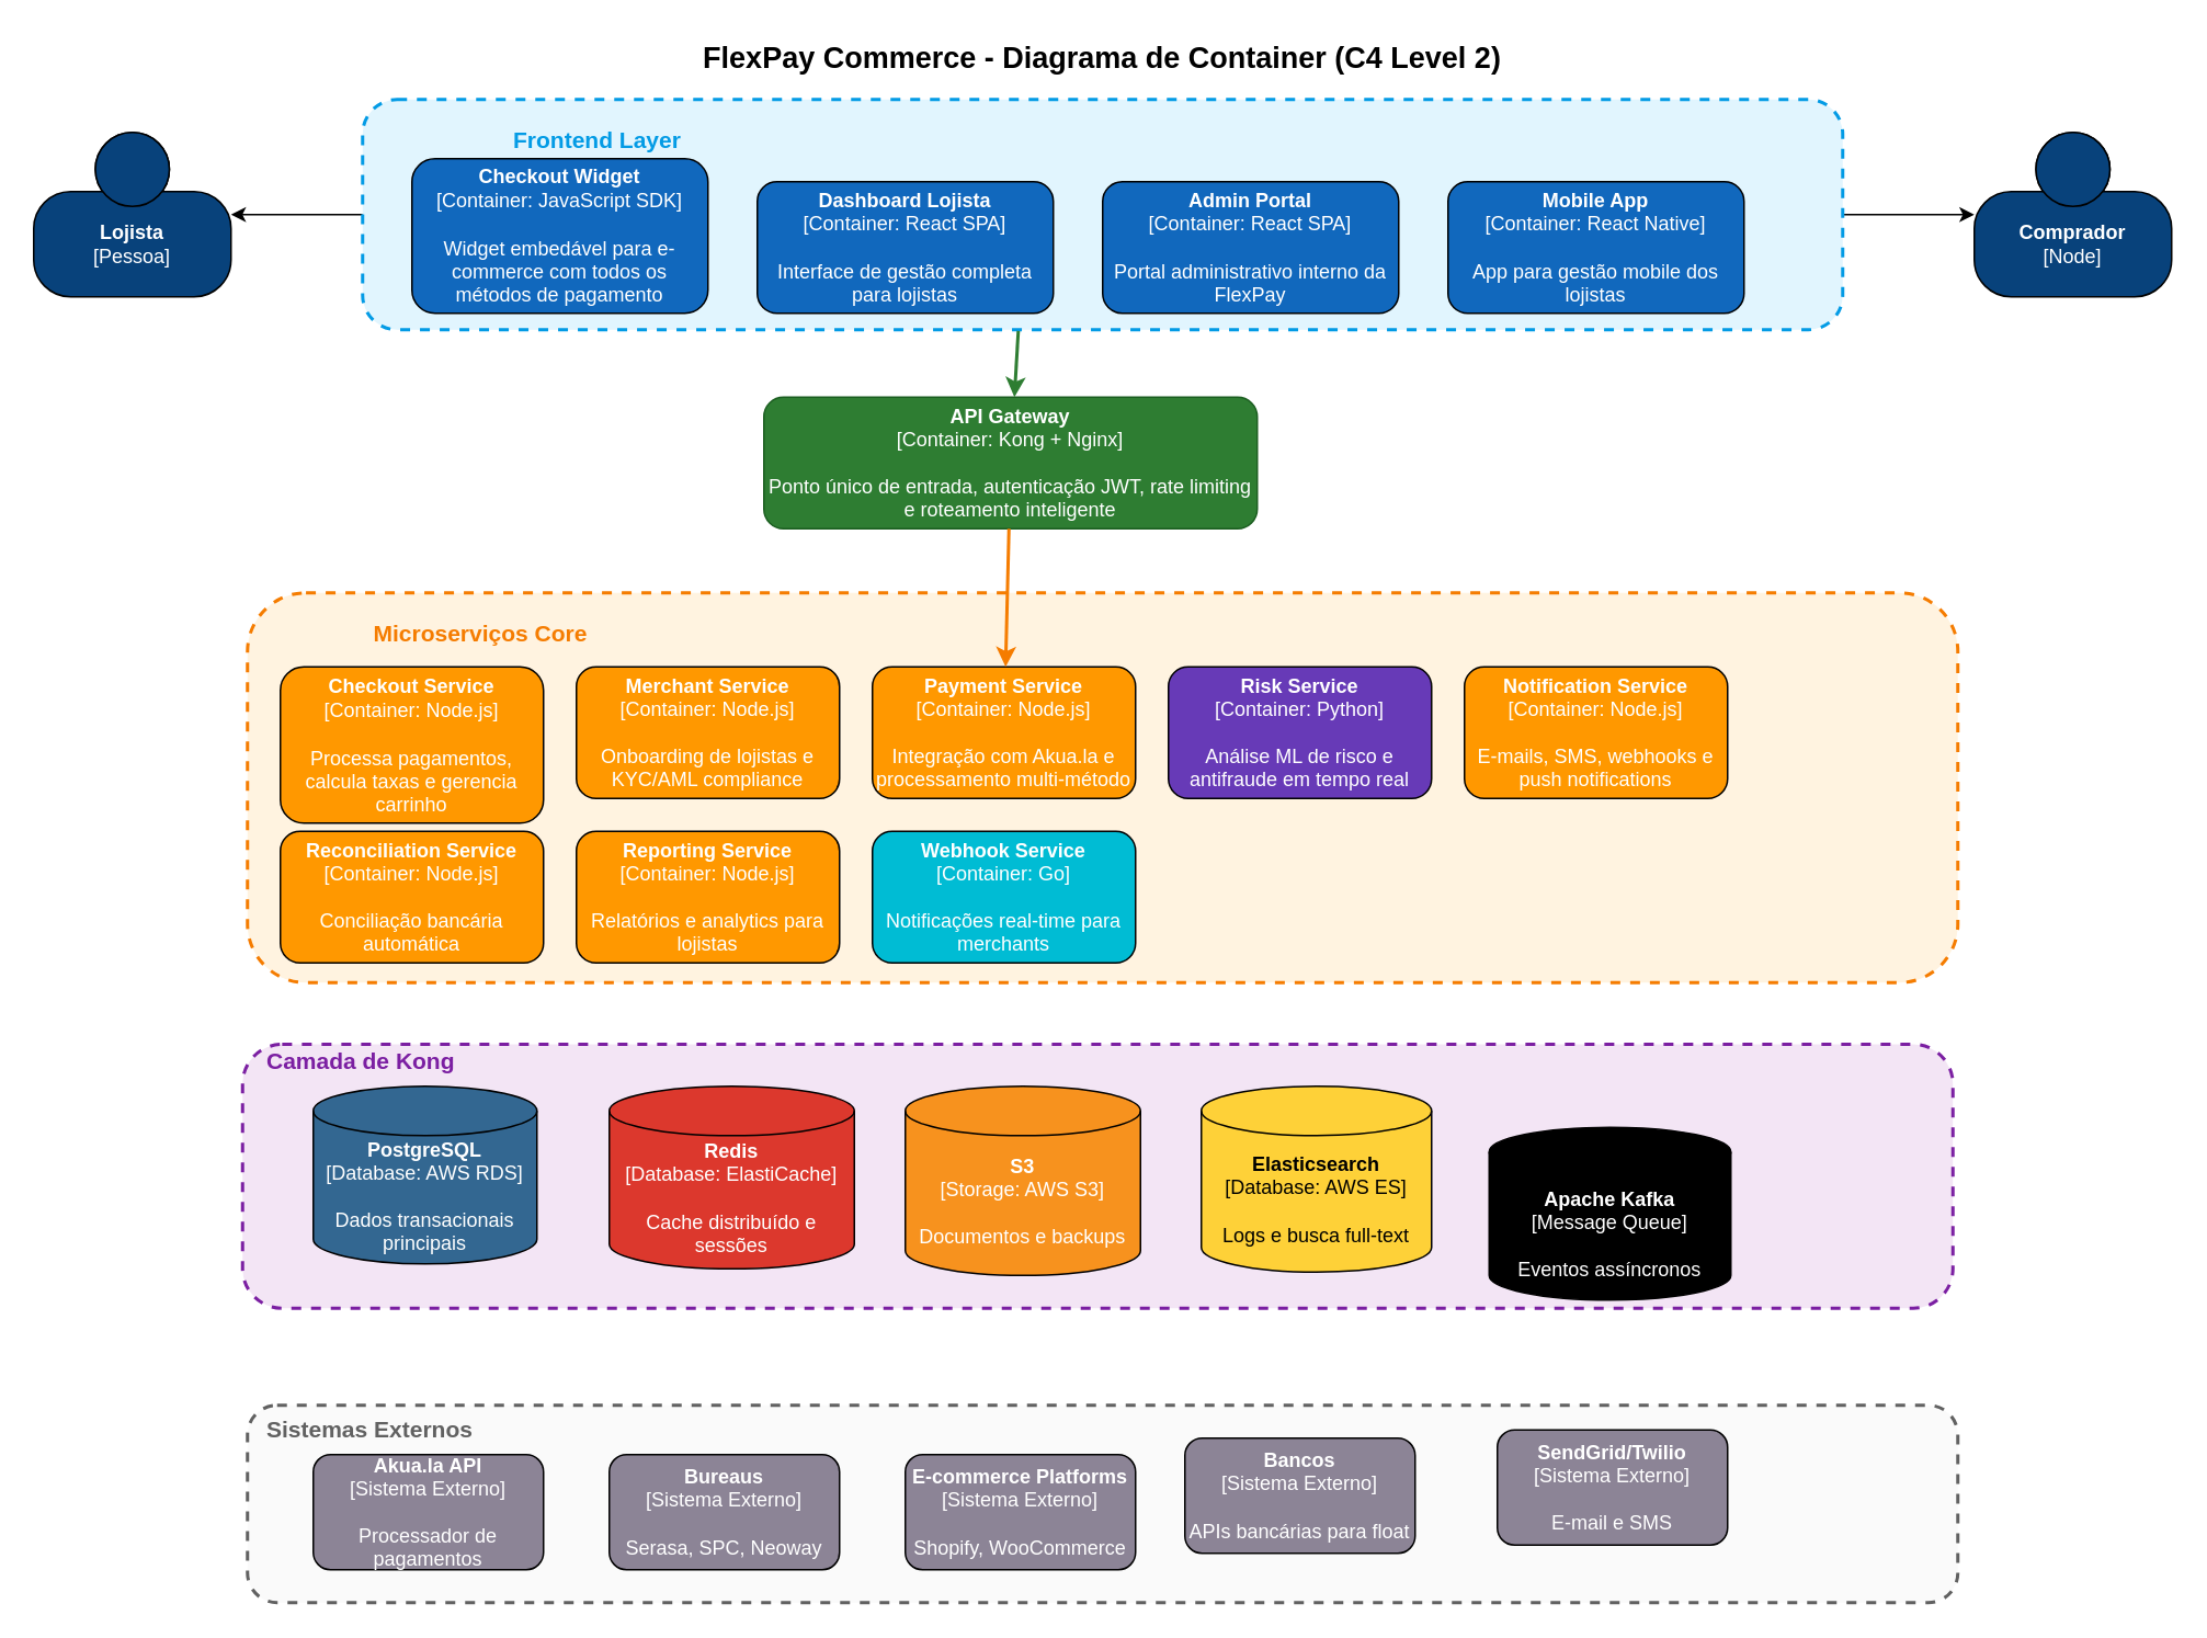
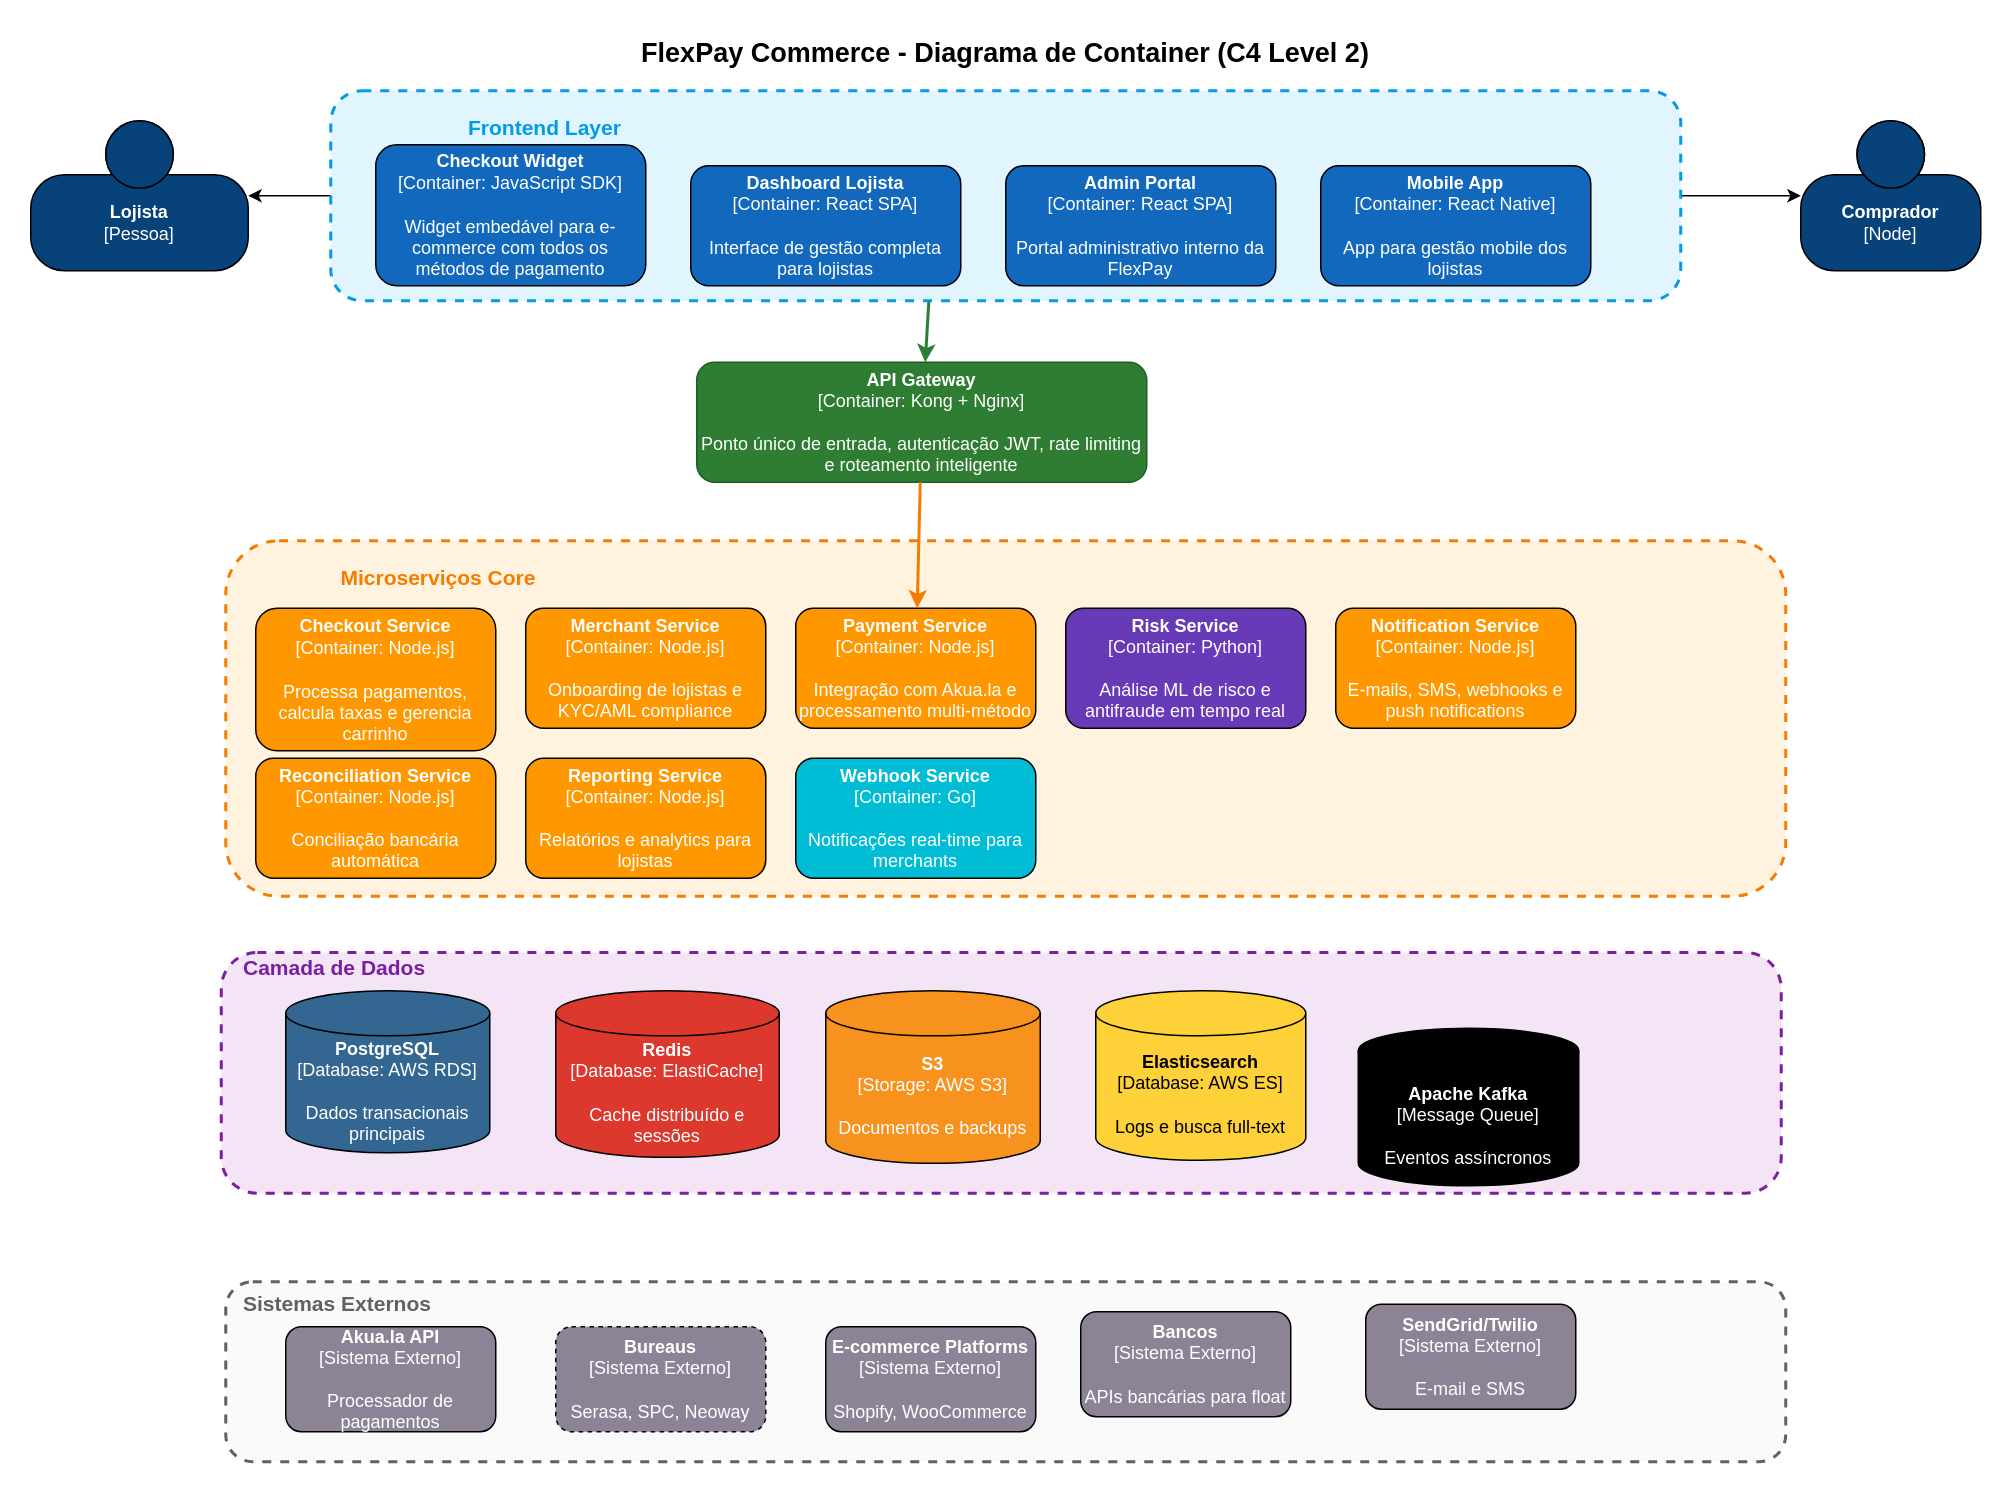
  <mxCell id="0" />
  <mxCell id="1" parent="0" />
  <mxCell id="2" value="FlexPay Commerce - Diagrama de Container (C4 Level 2)" style="text;html=1;strokeColor=none;fillColor=none;align=center;verticalAlign=middle;whiteSpace=wrap;rounded=0;fontSize=18;fontStyle=1;" parent="1" vertex="1"><mxGeometry x="370" y="20" width="600" height="30" as="geometry" /></mxCell>
- <mxCell id="3" value="&lt;b&gt;Lojista&lt;/b&gt;&lt;br/&gt;[Pessoa]" style="html=1;whiteSpace=wrap;fillColor=#08427b;fontColor=#ffffff;shape=mxgraph.c4.person2;align=center;" parent="1" vertex="1"><mxGeometry x="20" y="80" width="120" height="100" as="geometry" /></mxCell>
+ <mxCell id="3" value="&lt;b&gt;Lojista&lt;/b&gt;&lt;br/&gt;[Pessoa]" style="html=1;whiteSpace=wrap;fillColor=#08427b;fontColor=#ffffff;shape=mxgraph.c4.person2;align=center;" parent="1" vertex="1"><mxGeometry x="20" y="80" width="145" height="100" as="geometry" /></mxCell>
  <mxCell id="4" value="&lt;b&gt;Comprador&lt;/b&gt;&lt;br/&gt;[Node]" style="html=1;whiteSpace=wrap;fillColor=#08427b;fontColor=#ffffff;shape=mxgraph.c4.person2;align=center;" parent="1" vertex="1"><mxGeometry x="1200" y="80" width="120" height="100" as="geometry" /></mxCell>
  <mxCell id="5" value="" style="edgeStyle=orthogonalEdgeStyle;rounded=0;orthogonalLoop=1;jettySize=auto;html=1;" edge="1" parent="1" source="7" target="3"><mxGeometry relative="1" as="geometry" /></mxCell>
  <mxCell id="6" value="" style="edgeStyle=orthogonalEdgeStyle;rounded=0;orthogonalLoop=1;jettySize=auto;html=1;" edge="1" parent="1" source="7" target="4"><mxGeometry relative="1" as="geometry" /></mxCell>
  <mxCell id="7" value="" style="rounded=1;whiteSpace=wrap;html=1;fillColor=#e1f5fe;strokeColor=#039be5;strokeWidth=2;dashed=1;" parent="1" vertex="1"><mxGeometry x="220" y="60" width="900" height="140" as="geometry" /></mxCell>
  <mxCell id="8" value="&lt;b&gt;Frontend Layer&lt;/b&gt;" style="text;html=1;strokeColor=none;fillColor=none;align=left;verticalAlign=top;whiteSpace=wrap;rounded=0;fontSize=14;fontStyle=1;fontColor=#039be5;" parent="1" vertex="1"><mxGeometry x="310" y="70" width="150" height="20" as="geometry" /></mxCell>
  <mxCell id="9" value="&lt;b&gt;Checkout Widget&lt;/b&gt;&lt;br/&gt;[Container: JavaScript SDK]&lt;br/&gt;&lt;br/&gt;Widget embedável para e-commerce com todos os métodos de pagamento" style="rounded=1;whiteSpace=wrap;html=1;fillColor=#1168bd;fontColor=#ffffff;align=center;" parent="1" vertex="1"><mxGeometry x="250" y="96" width="180" height="94" as="geometry" /></mxCell>
  <mxCell id="10" value="&lt;b&gt;Dashboard Lojista&lt;/b&gt;&lt;br/&gt;[Container: React SPA]&lt;br/&gt;&lt;br/&gt;Interface de gestão completa para lojistas" style="rounded=1;whiteSpace=wrap;html=1;fillColor=#1168bd;fontColor=#ffffff;align=center;" parent="1" vertex="1"><mxGeometry x="460" y="110" width="180" height="80" as="geometry" /></mxCell>
  <mxCell id="11" value="&lt;b&gt;Admin Portal&lt;/b&gt;&lt;br/&gt;[Container: React SPA]&lt;br/&gt;&lt;br/&gt;Portal administrativo interno da FlexPay" style="rounded=1;whiteSpace=wrap;html=1;fillColor=#1168bd;fontColor=#ffffff;align=center;" parent="1" vertex="1"><mxGeometry x="670" y="110" width="180" height="80" as="geometry" /></mxCell>
  <mxCell id="12" value="&lt;b&gt;Mobile App&lt;/b&gt;&lt;br/&gt;[Container: React Native]&lt;br/&gt;&lt;br/&gt;App para gestão mobile dos lojistas" style="rounded=1;whiteSpace=wrap;html=1;fillColor=#1168bd;fontColor=#ffffff;align=center;" parent="1" vertex="1"><mxGeometry x="880" y="110" width="180" height="80" as="geometry" /></mxCell>
  <mxCell id="13" value="&lt;b&gt;API Gateway&lt;/b&gt;&lt;br/&gt;[Container: Kong + Nginx]&lt;br/&gt;&lt;br/&gt;Ponto único de entrada, autenticação JWT, rate limiting e roteamento inteligente" style="rounded=1;whiteSpace=wrap;html=1;fillColor=#2e7d32;fontColor=#ffffff;align=center;strokeColor=#1b5e20;" parent="1" vertex="1"><mxGeometry x="464" y="241" width="300" height="80" as="geometry" /></mxCell>
  <mxCell id="14" value="" style="rounded=1;whiteSpace=wrap;html=1;fillColor=#fff3e0;strokeColor=#f57c00;strokeWidth=2;dashed=1;" parent="1" vertex="1"><mxGeometry x="150" y="360" width="1040" height="237" as="geometry" /></mxCell>
  <mxCell id="15" value="&lt;b&gt;Microserviços Core&lt;/b&gt;" style="text;html=1;strokeColor=none;fillColor=none;align=left;verticalAlign=top;whiteSpace=wrap;rounded=0;fontSize=14;fontStyle=1;fontColor=#f57c00;" parent="1" vertex="1"><mxGeometry x="225" y="370" width="200" height="20" as="geometry" /></mxCell>
  <mxCell id="16" value="&lt;b&gt;Checkout Service&lt;/b&gt;&lt;br/&gt;[Container: Node.js]&lt;br/&gt;&lt;br/&gt;Processa pagamentos, calcula taxas e gerencia carrinho" style="rounded=1;whiteSpace=wrap;html=1;fillColor=#ff9800;fontColor=#ffffff;align=center;" parent="1" vertex="1"><mxGeometry x="170" y="405" width="160" height="95" as="geometry" /></mxCell>
  <mxCell id="17" value="&lt;b&gt;Merchant Service&lt;/b&gt;&lt;br/&gt;[Container: Node.js]&lt;br/&gt;&lt;br/&gt;Onboarding de lojistas e KYC/AML compliance" style="rounded=1;whiteSpace=wrap;html=1;fillColor=#ff9800;fontColor=#ffffff;align=center;" parent="1" vertex="1"><mxGeometry x="350" y="405" width="160" height="80" as="geometry" /></mxCell>
  <mxCell id="18" value="&lt;b&gt;Payment Service&lt;/b&gt;&lt;br/&gt;[Container: Node.js]&lt;br/&gt;&lt;br/&gt;Integração com Akua.la e processamento multi-método" style="rounded=1;whiteSpace=wrap;html=1;fillColor=#ff9800;fontColor=#ffffff;align=center;" parent="1" vertex="1"><mxGeometry x="530" y="405" width="160" height="80" as="geometry" /></mxCell>
  <mxCell id="19" value="&lt;b&gt;Risk Service&lt;/b&gt;&lt;br/&gt;[Container: Python]&lt;br/&gt;&lt;br/&gt;Análise ML de risco e antifraude em tempo real" style="rounded=1;whiteSpace=wrap;html=1;fillColor=#673ab7;fontColor=#ffffff;align=center;" parent="1" vertex="1"><mxGeometry x="710" y="405" width="160" height="80" as="geometry" /></mxCell>
  <mxCell id="20" value="&lt;b&gt;Notification Service&lt;/b&gt;&lt;br/&gt;[Container: Node.js]&lt;br/&gt;&lt;br/&gt;E-mails, SMS, webhooks e push notifications" style="rounded=1;whiteSpace=wrap;html=1;fillColor=#ff9800;fontColor=#ffffff;align=center;" parent="1" vertex="1"><mxGeometry x="890" y="405" width="160" height="80" as="geometry" /></mxCell>
  <mxCell id="21" value="&lt;b&gt;Reconciliation Service&lt;/b&gt;&lt;br/&gt;[Container: Node.js]&lt;br/&gt;&lt;br/&gt;Conciliação bancária automática" style="rounded=1;whiteSpace=wrap;html=1;fillColor=#ff9800;fontColor=#ffffff;align=center;" parent="1" vertex="1"><mxGeometry x="170" y="505" width="160" height="80" as="geometry" /></mxCell>
  <mxCell id="22" value="&lt;b&gt;Reporting Service&lt;/b&gt;&lt;br/&gt;[Container: Node.js]&lt;br/&gt;&lt;br/&gt;Relatórios e analytics para lojistas" style="rounded=1;whiteSpace=wrap;html=1;fillColor=#ff9800;fontColor=#ffffff;align=center;" parent="1" vertex="1"><mxGeometry x="350" y="505" width="160" height="80" as="geometry" /></mxCell>
  <mxCell id="23" value="&lt;b&gt;Webhook Service&lt;/b&gt;&lt;br/&gt;[Container: Go]&lt;br/&gt;&lt;br/&gt;Notificações real-time para merchants" style="rounded=1;whiteSpace=wrap;html=1;fillColor=#00bcd4;fontColor=#ffffff;align=center;" parent="1" vertex="1"><mxGeometry x="530" y="505" width="160" height="80" as="geometry" /></mxCell>
  <mxCell id="24" value="" style="rounded=1;whiteSpace=wrap;html=1;fillColor=#f3e5f5;strokeColor=#7b1fa2;strokeWidth=2;dashed=1;" parent="1" vertex="1"><mxGeometry x="147" y="634.5" width="1040" height="160.5" as="geometry" /></mxCell>
- <mxCell id="25" value="&lt;b&gt;Camada de Kong&lt;/b&gt;" style="text;html=1;strokeColor=none;fillColor=none;align=left;verticalAlign=top;whiteSpace=wrap;rounded=0;fontSize=14;fontStyle=1;fontColor=#7b1fa2;" parent="1" vertex="1"><mxGeometry x="160" y="630" width="200" height="20" as="geometry" /></mxCell>
+ <mxCell id="25" value="&lt;b&gt;Camada de Dados&lt;/b&gt;" style="text;html=1;strokeColor=none;fillColor=none;align=left;verticalAlign=top;whiteSpace=wrap;rounded=0;fontSize=14;fontStyle=1;fontColor=#7b1fa2;" parent="1" vertex="1"><mxGeometry x="160" y="630" width="200" height="20" as="geometry" /></mxCell>
  <mxCell id="26" value="&lt;b&gt;PostgreSQL&lt;/b&gt;&lt;br/&gt;[Database: AWS RDS]&lt;br/&gt;&lt;br/&gt;Dados transacionais principais" style="shape=cylinder3;whiteSpace=wrap;html=1;boundedLbl=1;backgroundOutline=1;size=15;fillColor=#336791;fontColor=#ffffff;" parent="1" vertex="1"><mxGeometry x="190" y="660" width="136" height="108" as="geometry" /></mxCell>
  <mxCell id="27" value="&lt;b&gt;Redis&lt;/b&gt;&lt;br/&gt;[Database: ElastiCache]&lt;br/&gt;&lt;br/&gt;Cache distribuído e sessões" style="shape=cylinder3;whiteSpace=wrap;html=1;boundedLbl=1;backgroundOutline=1;size=15;fillColor=#dc382d;fontColor=#ffffff;" parent="1" vertex="1"><mxGeometry x="370" y="660" width="149" height="111" as="geometry" /></mxCell>
  <mxCell id="28" value="&lt;b&gt;S3&lt;/b&gt;&lt;br/&gt;[Storage: AWS S3]&lt;br/&gt;&lt;br/&gt;Documentos e backups" style="shape=cylinder3;whiteSpace=wrap;html=1;boundedLbl=1;backgroundOutline=1;size=15;fillColor=#f7921e;fontColor=#ffffff;" parent="1" vertex="1"><mxGeometry x="550" y="660" width="143" height="115" as="geometry" /></mxCell>
  <mxCell id="29" value="&lt;b&gt;Elasticsearch&lt;/b&gt;&lt;br/&gt;[Database: AWS ES]&lt;br/&gt;&lt;br/&gt;Logs e busca full-text" style="shape=cylinder3;whiteSpace=wrap;html=1;boundedLbl=1;backgroundOutline=1;size=15;fillColor=#fed138;fontColor=#000000;" parent="1" vertex="1"><mxGeometry x="730" y="660" width="140" height="113" as="geometry" /></mxCell>
  <mxCell id="30" value="&lt;b&gt;Apache Kafka&lt;/b&gt;&lt;br/&gt;[Message Queue]&lt;br/&gt;&lt;br/&gt;Eventos assíncronos" style="shape=cylinder3;whiteSpace=wrap;html=1;boundedLbl=1;backgroundOutline=1;size=15;fillColor=#000000;fontColor=#ffffff;" parent="1" vertex="1"><mxGeometry x="905" y="685" width="147" height="105" as="geometry" /></mxCell>
  <mxCell id="31" value="" style="rounded=1;whiteSpace=wrap;html=1;fillColor=#fafafa;strokeColor=#616161;strokeWidth=2;dashed=1;" parent="1" vertex="1"><mxGeometry x="150" y="854" width="1040" height="120" as="geometry" /></mxCell>
  <mxCell id="32" value="&lt;b&gt;Sistemas Externos&lt;/b&gt;" style="text;html=1;strokeColor=none;fillColor=none;align=left;verticalAlign=top;whiteSpace=wrap;rounded=0;fontSize=14;fontStyle=1;fontColor=#616161;" parent="1" vertex="1"><mxGeometry x="160" y="854" width="200" height="20" as="geometry" /></mxCell>
  <mxCell id="33" value="&lt;b&gt;Akua.la API&lt;/b&gt;&lt;br/&gt;[Sistema Externo]&lt;br/&gt;&lt;br/&gt;Processador de pagamentos" style="rounded=1;whiteSpace=wrap;html=1;fillColor=#8c8496;fontColor=#ffffff;align=center;" parent="1" vertex="1"><mxGeometry x="190" y="884" width="140" height="70" as="geometry" /></mxCell>
- <mxCell id="34" value="&lt;b&gt;Bureaus&lt;/b&gt;&lt;br/&gt;[Sistema Externo]&lt;br/&gt;&lt;br/&gt;Serasa, SPC, Neoway" style="rounded=1;whiteSpace=wrap;html=1;fillColor=#8c8496;fontColor=#ffffff;align=center;" parent="1" vertex="1"><mxGeometry x="370" y="884" width="140" height="70" as="geometry" /></mxCell>
+ <mxCell id="34" value="&lt;b&gt;Bureaus&lt;/b&gt;&lt;br/&gt;[Sistema Externo]&lt;br/&gt;&lt;br/&gt;Serasa, SPC, Neoway" style="rounded=1;whiteSpace=wrap;html=1;fillColor=#8c8496;fontColor=#ffffff;align=center;dashed=1;" parent="1" vertex="1"><mxGeometry x="370" y="884" width="140" height="70" as="geometry" /></mxCell>
  <mxCell id="35" value="&lt;b&gt;E-commerce Platforms&lt;/b&gt;&lt;br/&gt;[Sistema Externo]&lt;br/&gt;&lt;br/&gt;Shopify, WooCommerce" style="rounded=1;whiteSpace=wrap;html=1;fillColor=#8c8496;fontColor=#ffffff;align=center;" parent="1" vertex="1"><mxGeometry x="550" y="884" width="140" height="70" as="geometry" /></mxCell>
  <mxCell id="36" value="&lt;b&gt;Bancos&lt;/b&gt;&lt;br/&gt;[Sistema Externo]&lt;br/&gt;&lt;br/&gt;APIs bancárias para float" style="rounded=1;whiteSpace=wrap;html=1;fillColor=#8c8496;fontColor=#ffffff;align=center;" parent="1" vertex="1"><mxGeometry x="720" y="874" width="140" height="70" as="geometry" /></mxCell>
  <mxCell id="37" value="&lt;b&gt;SendGrid/Twilio&lt;/b&gt;&lt;br/&gt;[Sistema Externo]&lt;br/&gt;&lt;br/&gt;E-mail e SMS" style="rounded=1;whiteSpace=wrap;html=1;fillColor=#8c8496;fontColor=#ffffff;align=center;" parent="1" vertex="1"><mxGeometry x="910" y="869" width="140" height="70" as="geometry" /></mxCell>
  <mxCell id="38" style="rounded=0;orthogonalLoop=1;jettySize=auto;html=1;strokeColor=#2e7d32;strokeWidth=2;exitX=0.443;exitY=1.005;exitDx=0;exitDy=0;exitPerimeter=0;" parent="1" source="7" target="13" edge="1"><mxGeometry relative="1" as="geometry" /></mxCell>
  <mxCell id="39" style="rounded=0;orthogonalLoop=1;jettySize=auto;html=1;strokeColor=#f57c00;strokeWidth=2;" parent="1" source="13" target="18" edge="1"><mxGeometry relative="1" as="geometry" /></mxCell>
